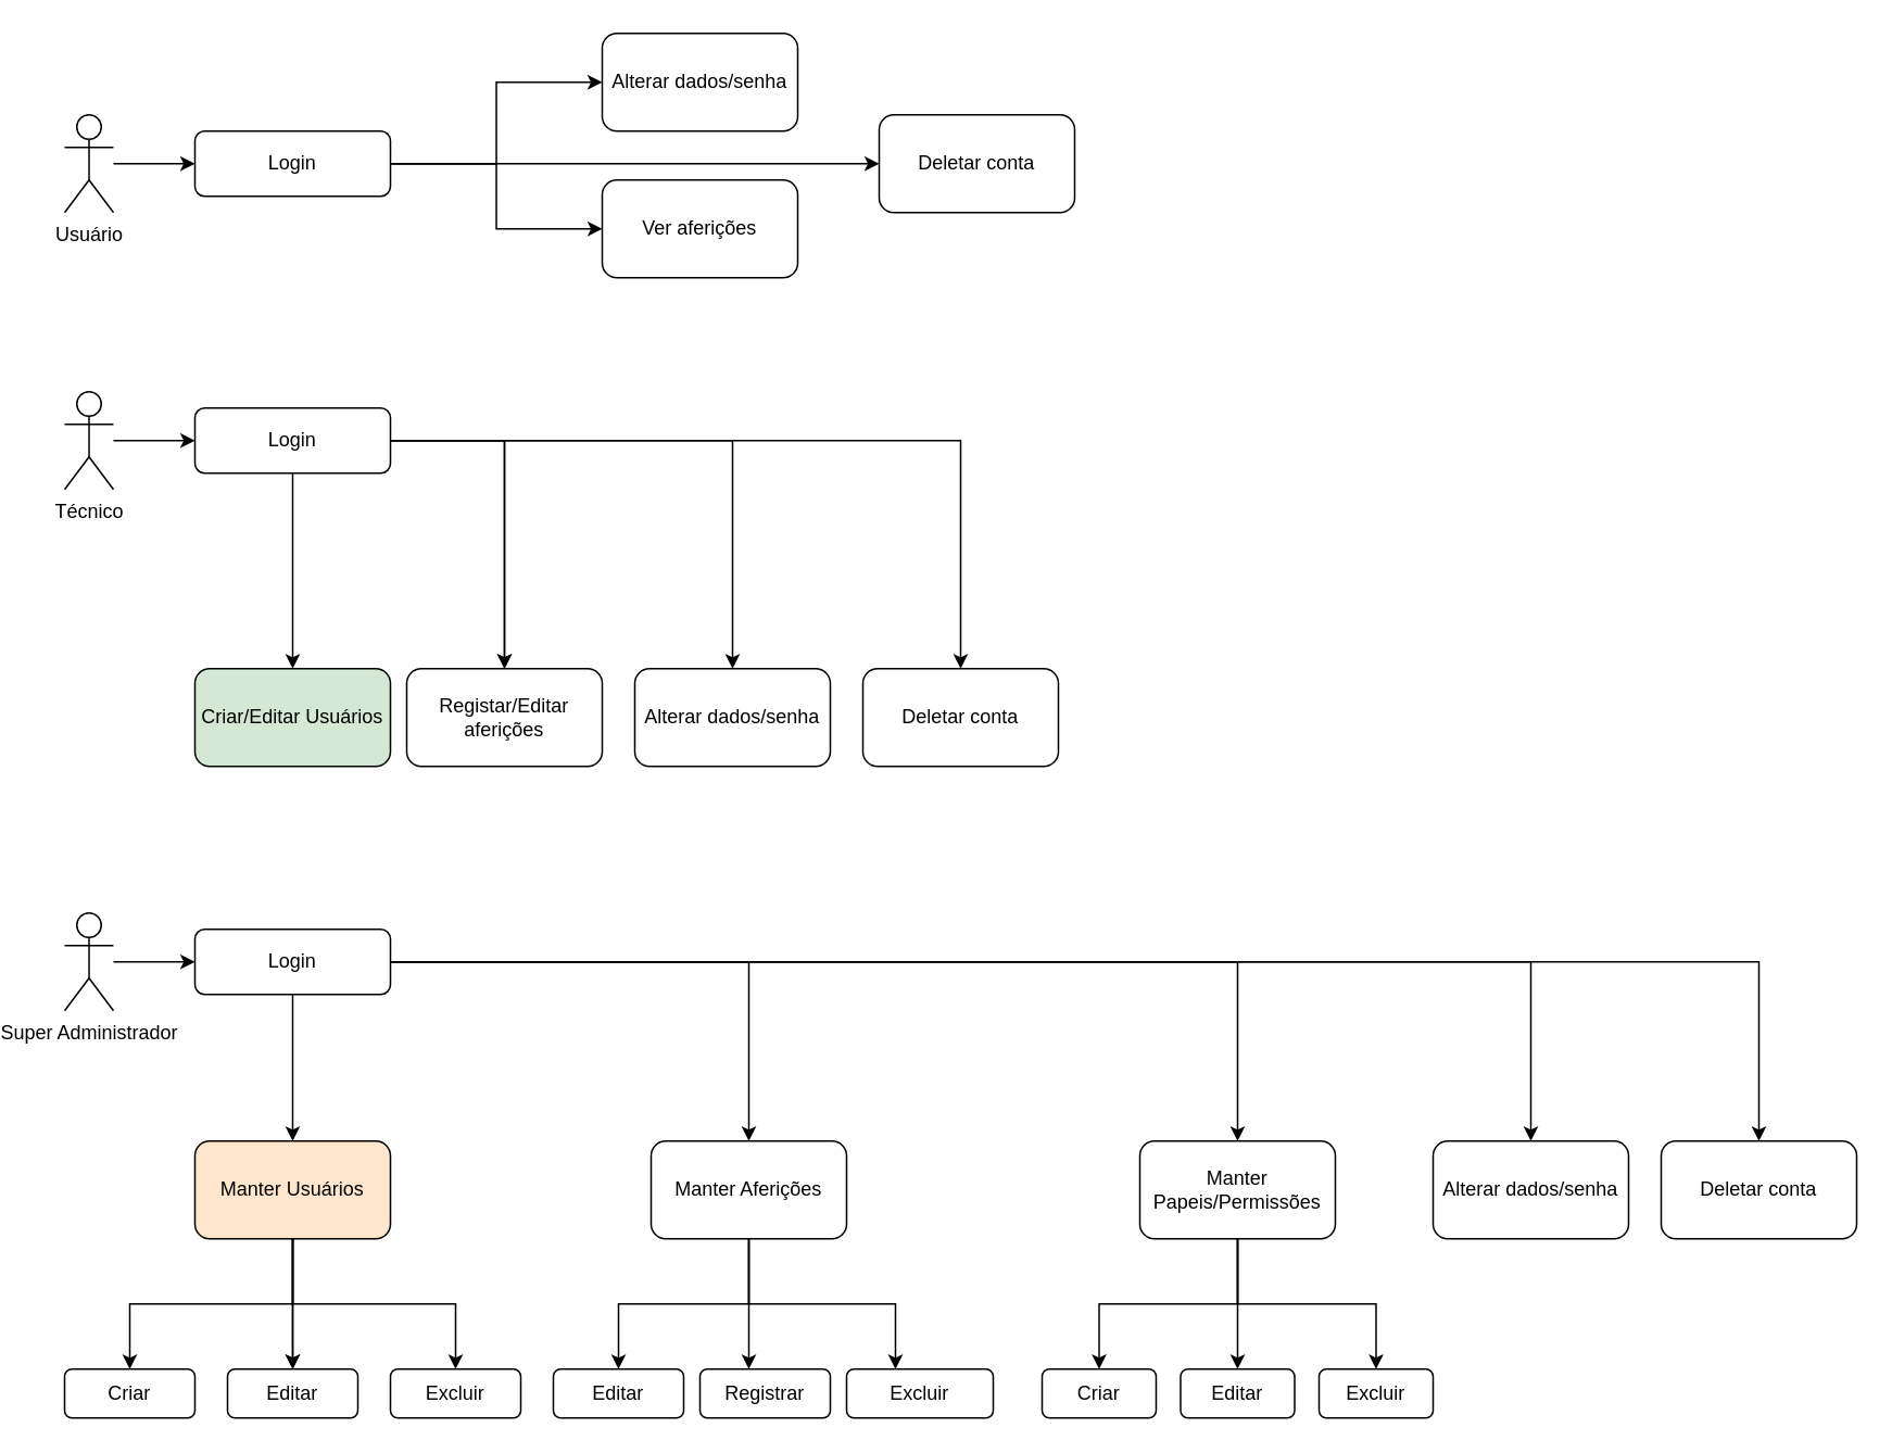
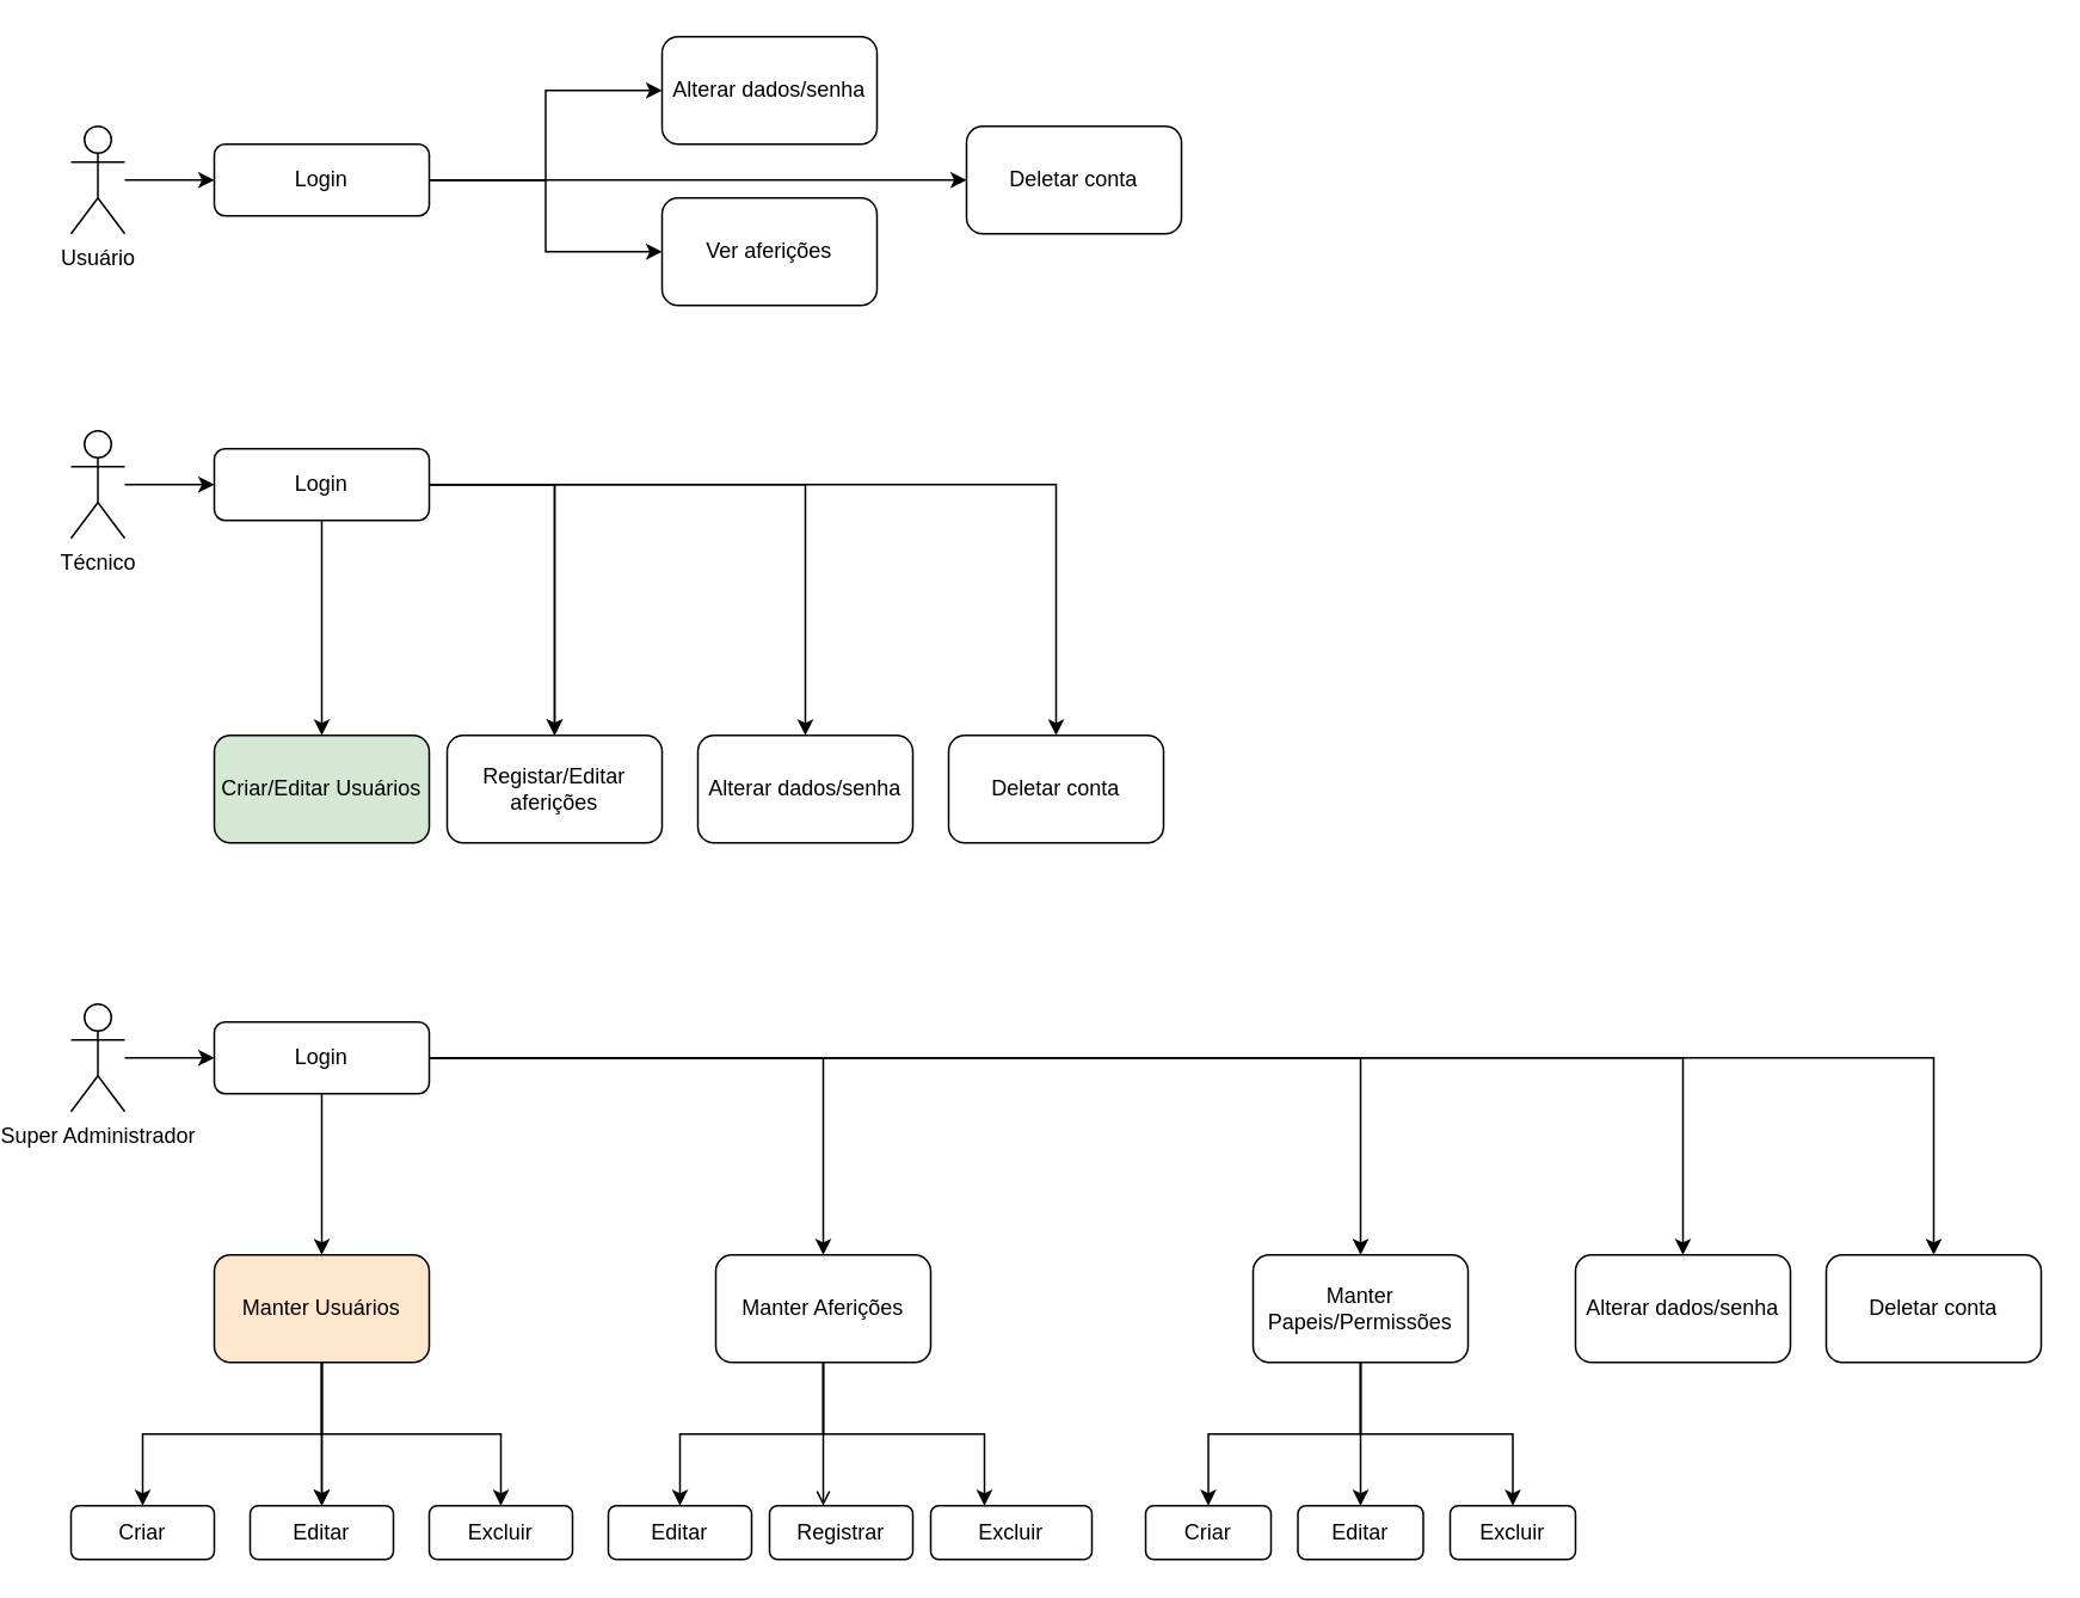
  <mxCell id="0" />
  <mxCell id="1" parent="0" />
  <mxCell id="2" value="" style="edgeStyle=orthogonalEdgeStyle;rounded=0;orthogonalLoop=1;jettySize=auto;html=1;" edge="1" parent="1" source="3" target="7"><mxGeometry relative="1" as="geometry" /></mxCell>
  <mxCell id="3" value="Usuário" style="shape=umlActor;verticalLabelPosition=bottom;verticalAlign=top;html=1;outlineConnect=0;" vertex="1" parent="1"><mxGeometry x="20" y="70" width="30" height="60" as="geometry" /></mxCell>
  <mxCell id="4" value="" style="edgeStyle=orthogonalEdgeStyle;rounded=0;orthogonalLoop=1;jettySize=auto;html=1;" edge="1" parent="1" source="7" target="8"><mxGeometry relative="1" as="geometry" /></mxCell>
  <mxCell id="5" value="" style="edgeStyle=orthogonalEdgeStyle;rounded=0;orthogonalLoop=1;jettySize=auto;html=1;" edge="1" parent="1" source="7" target="9"><mxGeometry relative="1" as="geometry" /></mxCell>
  <mxCell id="6" value="" style="edgeStyle=orthogonalEdgeStyle;rounded=0;orthogonalLoop=1;jettySize=auto;html=1;" edge="1" parent="1" source="7" target="10"><mxGeometry relative="1" as="geometry" /></mxCell>
  <mxCell id="7" value="Login" style="rounded=1;whiteSpace=wrap;html=1;verticalAlign=middle;" vertex="1" parent="1"><mxGeometry x="100" y="80" width="120" height="40" as="geometry" /></mxCell>
  <mxCell id="8" value="Alterar dados/senha" style="whiteSpace=wrap;html=1;rounded=1;" vertex="1" parent="1"><mxGeometry x="350" y="20" width="120" height="60" as="geometry" /></mxCell>
  <mxCell id="9" value="Ver aferições" style="whiteSpace=wrap;html=1;rounded=1;" vertex="1" parent="1"><mxGeometry x="350" y="110" width="120" height="60" as="geometry" /></mxCell>
  <mxCell id="10" value="Deletar conta" style="whiteSpace=wrap;html=1;rounded=1;" vertex="1" parent="1"><mxGeometry x="520" y="70" width="120" height="60" as="geometry" /></mxCell>
  <mxCell id="11" value="" style="edgeStyle=orthogonalEdgeStyle;rounded=0;orthogonalLoop=1;jettySize=auto;html=1;" edge="1" parent="1" source="12" target="18"><mxGeometry relative="1" as="geometry" /></mxCell>
  <mxCell id="12" value="Técnico" style="shape=umlActor;verticalLabelPosition=bottom;verticalAlign=top;html=1;outlineConnect=0;" vertex="1" parent="1"><mxGeometry x="20" y="240" width="30" height="60" as="geometry" /></mxCell>
  <mxCell id="13" value="" style="edgeStyle=orthogonalEdgeStyle;rounded=0;orthogonalLoop=1;jettySize=auto;html=1;" edge="1" parent="1" source="18" target="19"><mxGeometry relative="1" as="geometry" /></mxCell>
  <mxCell id="14" value="" style="edgeStyle=orthogonalEdgeStyle;rounded=0;orthogonalLoop=1;jettySize=auto;html=1;" edge="1" parent="1" source="18" target="19"><mxGeometry relative="1" as="geometry" /></mxCell>
  <mxCell id="15" value="" style="edgeStyle=orthogonalEdgeStyle;rounded=0;orthogonalLoop=1;jettySize=auto;html=1;" edge="1" parent="1" source="18" target="20"><mxGeometry relative="1" as="geometry" /></mxCell>
  <mxCell id="16" value="" style="edgeStyle=orthogonalEdgeStyle;rounded=0;orthogonalLoop=1;jettySize=auto;html=1;" edge="1" parent="1" source="18" target="21"><mxGeometry relative="1" as="geometry" /></mxCell>
  <mxCell id="17" value="" style="edgeStyle=orthogonalEdgeStyle;rounded=0;orthogonalLoop=1;jettySize=auto;html=1;" edge="1" parent="1" source="18" target="49"><mxGeometry relative="1" as="geometry" /></mxCell>
  <mxCell id="18" value="Login" style="rounded=1;whiteSpace=wrap;html=1;verticalAlign=middle;" vertex="1" parent="1"><mxGeometry x="100" y="250" width="120" height="40" as="geometry" /></mxCell>
  <mxCell id="19" value="Registar/Editar aferições" style="whiteSpace=wrap;html=1;rounded=1;" vertex="1" parent="1"><mxGeometry x="230" y="410" width="120" height="60" as="geometry" /></mxCell>
  <mxCell id="20" value="Criar/Editar Usuários" style="whiteSpace=wrap;html=1;rounded=1;fillColor=#d5e8d4;" vertex="1" parent="1"><mxGeometry x="100" y="410" width="120" height="60" as="geometry" /></mxCell>
  <mxCell id="21" value="Alterar dados/senha" style="whiteSpace=wrap;html=1;rounded=1;" vertex="1" parent="1"><mxGeometry x="370" y="410" width="120" height="60" as="geometry" /></mxCell>
  <mxCell id="22" value="" style="edgeStyle=orthogonalEdgeStyle;rounded=0;orthogonalLoop=1;jettySize=auto;html=1;" edge="1" parent="1" source="23" target="29"><mxGeometry relative="1" as="geometry" /></mxCell>
  <mxCell id="23" value="Super Administrador" style="shape=umlActor;verticalLabelPosition=bottom;verticalAlign=top;html=1;outlineConnect=0;" vertex="1" parent="1"><mxGeometry x="20" y="560" width="30" height="60" as="geometry" /></mxCell>
  <mxCell id="24" value="" style="edgeStyle=orthogonalEdgeStyle;rounded=0;orthogonalLoop=1;jettySize=auto;html=1;" edge="1" parent="1" source="29" target="34"><mxGeometry relative="1" as="geometry" /></mxCell>
  <mxCell id="25" value="" style="edgeStyle=orthogonalEdgeStyle;rounded=0;orthogonalLoop=1;jettySize=auto;html=1;" edge="1" parent="1" source="29" target="38"><mxGeometry relative="1" as="geometry" /></mxCell>
  <mxCell id="26" value="" style="edgeStyle=orthogonalEdgeStyle;rounded=0;orthogonalLoop=1;jettySize=auto;html=1;" edge="1" parent="1" source="29" target="42"><mxGeometry relative="1" as="geometry" /></mxCell>
  <mxCell id="27" value="" style="edgeStyle=orthogonalEdgeStyle;rounded=0;orthogonalLoop=1;jettySize=auto;html=1;" edge="1" parent="1" source="29" target="43"><mxGeometry relative="1" as="geometry" /></mxCell>
  <mxCell id="28" value="" style="edgeStyle=orthogonalEdgeStyle;rounded=0;orthogonalLoop=1;jettySize=auto;html=1;" edge="1" parent="1" source="29" target="50"><mxGeometry relative="1" as="geometry" /></mxCell>
  <mxCell id="29" value="Login" style="rounded=1;whiteSpace=wrap;html=1;verticalAlign=middle;" vertex="1" parent="1"><mxGeometry x="100" y="570" width="120" height="40" as="geometry" /></mxCell>
  <mxCell id="30" value="" style="edgeStyle=orthogonalEdgeStyle;rounded=0;orthogonalLoop=1;jettySize=auto;html=1;" edge="1" parent="1" source="34" target="44"><mxGeometry relative="1" as="geometry" /></mxCell>
  <mxCell id="31" value="" style="edgeStyle=orthogonalEdgeStyle;rounded=0;orthogonalLoop=1;jettySize=auto;html=1;" edge="1" parent="1" source="34" target="45"><mxGeometry relative="1" as="geometry" /></mxCell>
  <mxCell id="32" value="" style="edgeStyle=orthogonalEdgeStyle;rounded=0;orthogonalLoop=1;jettySize=auto;html=1;" edge="1" parent="1" source="34" target="45"><mxGeometry relative="1" as="geometry" /></mxCell>
  <mxCell id="33" value="" style="edgeStyle=orthogonalEdgeStyle;rounded=0;orthogonalLoop=1;jettySize=auto;html=1;" edge="1" parent="1" source="34" target="46"><mxGeometry relative="1" as="geometry"><Array as="points"><mxPoint x="160" y="800" /><mxPoint x="260" y="800" /></Array></mxGeometry></mxCell>
  <mxCell id="34" value="Manter Usuários" style="whiteSpace=wrap;html=1;rounded=1;fillColor=#ffe6cc;" vertex="1" parent="1"><mxGeometry x="100" y="700" width="120" height="60" as="geometry" /></mxCell>
- <mxCell id="35" value="" style="edgeStyle=orthogonalEdgeStyle;rounded=0;orthogonalLoop=1;jettySize=auto;html=1;" edge="1" parent="1" source="38" target="47"><mxGeometry relative="1" as="geometry"><Array as="points"><mxPoint x="440" y="800" /><mxPoint x="440" y="800" /></Array></mxGeometry></mxCell>
+ <mxCell id="35" value="" style="edgeStyle=orthogonalEdgeStyle;rounded=0;orthogonalLoop=1;jettySize=auto;html=1;endArrow=open;" edge="1" parent="1" source="38" target="47"><mxGeometry relative="1" as="geometry"><Array as="points"><mxPoint x="440" y="800" /><mxPoint x="440" y="800" /></Array></mxGeometry></mxCell>
  <mxCell id="36" value="" style="edgeStyle=orthogonalEdgeStyle;rounded=0;orthogonalLoop=1;jettySize=auto;html=1;" edge="1" parent="1" source="38" target="48"><mxGeometry relative="1" as="geometry"><Array as="points"><mxPoint x="440" y="800" /><mxPoint x="360" y="800" /></Array></mxGeometry></mxCell>
  <mxCell id="37" value="" style="edgeStyle=orthogonalEdgeStyle;rounded=0;orthogonalLoop=1;jettySize=auto;html=1;" edge="1" parent="1"><mxGeometry relative="1" as="geometry"><mxPoint x="455" y="730" as="sourcePoint" /><mxPoint x="530" y="840" as="targetPoint" /><Array as="points"><mxPoint x="440" y="730" /><mxPoint x="440" y="800" /><mxPoint x="530" y="800" /></Array></mxGeometry></mxCell>
  <mxCell id="38" value="Manter Aferições" style="rounded=1;whiteSpace=wrap;html=1;" vertex="1" parent="1"><mxGeometry x="380" y="700" width="120" height="60" as="geometry" /></mxCell>
  <mxCell id="39" value="" style="edgeStyle=orthogonalEdgeStyle;rounded=0;orthogonalLoop=1;jettySize=auto;html=1;" edge="1" parent="1" source="42" target="52"><mxGeometry relative="1" as="geometry" /></mxCell>
  <mxCell id="40" value="" style="edgeStyle=orthogonalEdgeStyle;rounded=0;orthogonalLoop=1;jettySize=auto;html=1;" edge="1" parent="1" source="42" target="53"><mxGeometry relative="1" as="geometry" /></mxCell>
  <mxCell id="41" value="" style="edgeStyle=orthogonalEdgeStyle;rounded=0;orthogonalLoop=1;jettySize=auto;html=1;" edge="1" parent="1" source="42" target="54"><mxGeometry relative="1" as="geometry" /></mxCell>
  <mxCell id="42" value="Manter Papeis/Permissões" style="whiteSpace=wrap;html=1;rounded=1;" vertex="1" parent="1"><mxGeometry x="680" y="700" width="120" height="60" as="geometry" /></mxCell>
  <mxCell id="43" value="Alterar dados/senha" style="whiteSpace=wrap;html=1;rounded=1;" vertex="1" parent="1"><mxGeometry x="860" y="700" width="120" height="60" as="geometry" /></mxCell>
  <mxCell id="44" value="Criar" style="whiteSpace=wrap;html=1;rounded=1;" vertex="1" parent="1"><mxGeometry x="20" y="840" width="80" height="30" as="geometry" /></mxCell>
  <mxCell id="45" value="Editar" style="whiteSpace=wrap;html=1;rounded=1;" vertex="1" parent="1"><mxGeometry x="120" y="840" width="80" height="30" as="geometry" /></mxCell>
  <mxCell id="46" value="Excluir" style="whiteSpace=wrap;html=1;rounded=1;" vertex="1" parent="1"><mxGeometry x="220" y="840" width="80" height="30" as="geometry" /></mxCell>
  <mxCell id="47" value="Registrar" style="whiteSpace=wrap;html=1;rounded=1;" vertex="1" parent="1"><mxGeometry x="410" y="840" width="80" height="30" as="geometry" /></mxCell>
  <mxCell id="48" value="Editar" style="whiteSpace=wrap;html=1;rounded=1;" vertex="1" parent="1"><mxGeometry x="320" y="840" width="80" height="30" as="geometry" /></mxCell>
  <mxCell id="49" value="Deletar conta" style="whiteSpace=wrap;html=1;rounded=1;" vertex="1" parent="1"><mxGeometry x="510" y="410" width="120" height="60" as="geometry" /></mxCell>
  <mxCell id="50" value="Deletar conta" style="whiteSpace=wrap;html=1;rounded=1;" vertex="1" parent="1"><mxGeometry x="1000" y="700" width="120" height="60" as="geometry" /></mxCell>
  <mxCell id="51" value="Excluir" style="whiteSpace=wrap;html=1;rounded=1;" vertex="1" parent="1"><mxGeometry x="500" y="840" width="90" height="30" as="geometry" /></mxCell>
  <mxCell id="52" value="Criar" style="whiteSpace=wrap;html=1;rounded=1;" vertex="1" parent="1"><mxGeometry x="620" y="840" width="70" height="30" as="geometry" /></mxCell>
  <mxCell id="53" value="Editar" style="rounded=1;whiteSpace=wrap;html=1;" vertex="1" parent="1"><mxGeometry x="705" y="840" width="70" height="30" as="geometry" /></mxCell>
  <mxCell id="54" value="Excluir" style="whiteSpace=wrap;html=1;rounded=1;" vertex="1" parent="1"><mxGeometry x="790" y="840" width="70" height="30" as="geometry" /></mxCell>
